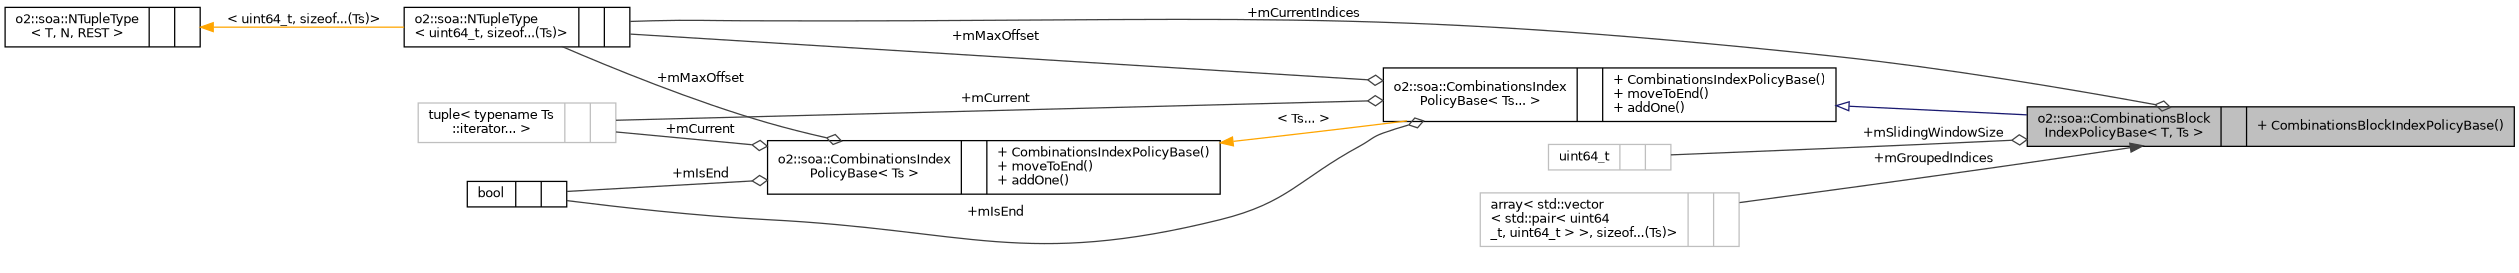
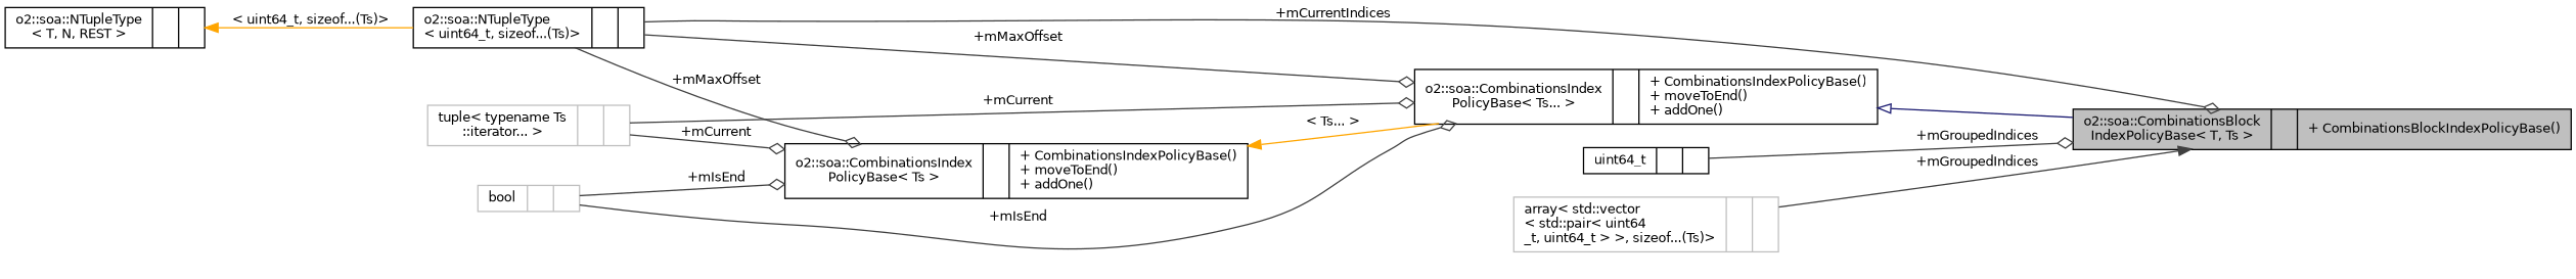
  digraph {
    rankdir=LR
    node [color=black fontname=Helvetica fontsize=10 shape=record]
    edge [color=grey25 fontname=Helvetica fontsize=10 labelfontname=Helvetica labelfontsize=10 style=solid arrowhead=odiamond]
    n1 [fillcolor=grey75 fontcolor=black height=0.2 label="{o2::soa::CombinationsBlock\lIndexPolicyBase\< T, Ts \>\n||+ CombinationsBlockIndexPolicyBase()\l}" style=filled width=0.4]
    n2 [height=0.2 label="{o2::soa::CombinationsIndex\lPolicyBase\< Ts... \>\n||+ CombinationsIndexPolicyBase()\l+ moveToEnd()\l+ addOne()\l}" width=0.4]
    n3 [color=grey75 height=0.2 label="{tuple\< typename Ts\l::iterator... \>\n||}" width=0.4]
    n4 [height=0.2 label="{o2::soa::CombinationsIndex\lPolicyBase\< Ts \>\n||+ CombinationsIndexPolicyBase()\l+ moveToEnd()\l+ addOne()\l}" width=0.4]
-   n5 [height=0.2 label="{bool\n||}" width=0.4]
+   n5 [color=grey75 height=0.2 label="{bool\n||}" width=0.4]
    n6 [height=0.2 label="{o2::soa::NTupleType\l\< uint64_t, sizeof...(Ts)\>\n||}" width=0.4]
    n7 [height=0.2 label="{o2::soa::NTupleType\l\< T, N, REST \>\n||}" width=0.4]
-   n8 [color=grey75 height=0.2 label="{uint64_t\n||}" width=0.4]
+   n8 [height=0.2 label="{uint64_t\n||}" width=0.4]
    n9 [color=grey75 height=0.2 label="{array\< std::vector\l\< std::pair\< uint64\l_t, uint64_t \> \>, sizeof...(Ts)\>\n||}" width=0.4]
    n2 -> n1 [arrowtail=onormal color=midnightblue dir=back arrowhead=""]
    n3 -> n2 [label=" +mCurrent"]
    n3 -> n4 [label=" +mCurrent"]
    n4 -> n2 [color=orange dir=back label=" \< Ts... \>" arrowhead=""]
    n5 -> n2 [label=" +mIsEnd"]
    n5 -> n4 [label=" +mIsEnd"]
    n6 -> n1 [label=" +mCurrentIndices"]
    n6 -> n2 [label=" +mMaxOffset"]
    n6 -> n4 [label=" +mMaxOffset"]
    n7 -> n6 [color=orange dir=back label=" \< uint64_t, sizeof...(Ts)\>" arrowhead=""]
-   n8 -> n1 [label=" +mSlidingWindowSize"]
+   n8 -> n1 [label=" +mGroupedIndices"]
    n9 -> n1 [arrowhead=normal label=" +mGroupedIndices"]
  }
